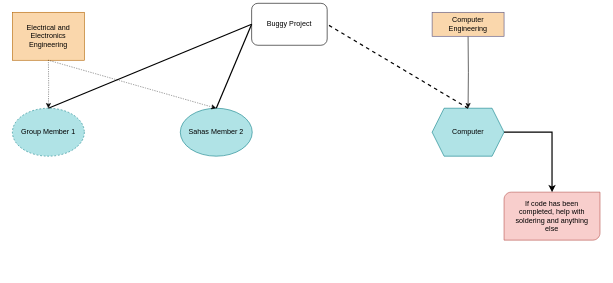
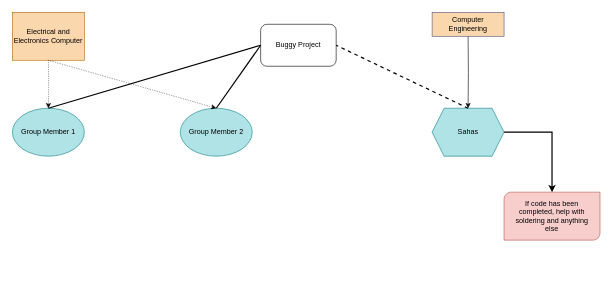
  <mxCell id="0" />
  <mxCell id="1" parent="0" />
- <mxCell id="2" value="Buggy Project" style="rounded=1;whiteSpace=wrap;html=1;" parent="1" vertex="1"><mxGeometry x="419" y="5" width="126" height="70" as="geometry" /></mxCell>
- <mxCell id="3" value="Group Member 1" style="ellipse;whiteSpace=wrap;html=1;fillColor=#b0e3e6;strokeColor=#0e8088;dashed=1;" parent="1" vertex="1"><mxGeometry x="20" y="180" width="120" height="80" as="geometry" /></mxCell>
- <mxCell id="4" value="Sahas Member 2" style="ellipse;whiteSpace=wrap;html=1;fillColor=#b0e3e6;strokeColor=#0e8088;" parent="1" vertex="1"><mxGeometry x="300" y="180" width="120" height="80" as="geometry" /></mxCell>
- <mxCell id="5" value="Computer" style="shape=hexagon;perimeter=hexagonPerimeter2;whiteSpace=wrap;html=1;fixedSize=1;fillColor=#b0e3e6;strokeColor=#0e8088;" parent="1" vertex="1"><mxGeometry x="720" y="180" width="120" height="80" as="geometry" /></mxCell>
+ <mxCell id="2" value="Buggy Project" style="rounded=1;whiteSpace=wrap;html=1;" parent="1" vertex="1"><mxGeometry x="434" y="40" width="126" height="70" as="geometry" /></mxCell>
+ <mxCell id="3" value="Group Member 1" style="ellipse;whiteSpace=wrap;html=1;fillColor=#b0e3e6;strokeColor=#0e8088;" parent="1" vertex="1"><mxGeometry x="20" y="180" width="120" height="80" as="geometry" /></mxCell>
+ <mxCell id="4" value="Group Member 2" style="ellipse;whiteSpace=wrap;html=1;fillColor=#b0e3e6;strokeColor=#0e8088;" parent="1" vertex="1"><mxGeometry x="300" y="180" width="120" height="80" as="geometry" /></mxCell>
+ <mxCell id="5" value="Sahas" style="shape=hexagon;perimeter=hexagonPerimeter2;whiteSpace=wrap;html=1;fixedSize=1;fillColor=#b0e3e6;strokeColor=#0e8088;" parent="1" vertex="1"><mxGeometry x="720" y="180" width="120" height="80" as="geometry" /></mxCell>
  <mxCell id="6" value="" style="endArrow=none;html=1;rounded=0;exitX=0.5;exitY=0;exitDx=0;exitDy=0;entryX=0;entryY=0.5;entryDx=0;entryDy=0;strokeWidth=2;" parent="1" source="4" target="2" edge="1"><mxGeometry width="50" height="50" relative="1" as="geometry"><mxPoint x="384" y="160" as="sourcePoint" /><mxPoint x="434" y="80" as="targetPoint" /></mxGeometry></mxCell>
  <mxCell id="7" value="" style="endArrow=none;html=1;rounded=0;exitX=0;exitY=0.5;exitDx=0;exitDy=0;entryX=0.5;entryY=0;entryDx=0;entryDy=0;strokeWidth=2;" parent="1" source="2" target="3" edge="1"><mxGeometry width="50" height="50" relative="1" as="geometry"><mxPoint x="470" y="220" as="sourcePoint" /><mxPoint x="470" y="270" as="targetPoint" /></mxGeometry></mxCell>
  <mxCell id="8" value="" style="endArrow=none;dashed=1;html=1;rounded=0;entryX=1;entryY=0.5;entryDx=0;entryDy=0;exitX=0.5;exitY=0;exitDx=0;exitDy=0;strokeWidth=2;" parent="1" source="5" target="2" edge="1"><mxGeometry width="50" height="50" relative="1" as="geometry"><mxPoint x="470" y="220" as="sourcePoint" /><mxPoint x="520" y="170" as="targetPoint" /></mxGeometry></mxCell>
  <mxCell id="9" style="edgeStyle=orthogonalEdgeStyle;rounded=0;orthogonalLoop=1;jettySize=auto;html=1;exitX=0.5;exitY=1;exitDx=0;exitDy=0;" parent="1" edge="1"><mxGeometry relative="1" as="geometry"><mxPoint x="1000" y="450" as="sourcePoint" /><mxPoint x="1000" y="450" as="targetPoint" /></mxGeometry></mxCell>
  <mxCell id="10" value="" style="verticalLabelPosition=bottom;verticalAlign=top;html=1;shape=mxgraph.basic.diag_round_rect;dx=6;whiteSpace=wrap;fillColor=#f8cecc;strokeColor=#b85450;" parent="1" vertex="1"><mxGeometry x="840" y="320" width="160" height="80" as="geometry" /></mxCell>
  <mxCell id="11" value="If code has been completed, help with soldering and anything else" style="text;html=1;align=center;verticalAlign=middle;whiteSpace=wrap;rounded=0;" parent="1" vertex="1"><mxGeometry x="850" y="330" width="140" height="60" as="geometry" /></mxCell>
  <mxCell id="12" style="edgeStyle=orthogonalEdgeStyle;rounded=0;orthogonalLoop=1;jettySize=auto;html=1;exitX=0.5;exitY=1;exitDx=0;exitDy=0;entryX=0.5;entryY=0;entryDx=0;entryDy=0;" parent="1" target="5" edge="1"><mxGeometry relative="1" as="geometry"><mxPoint x="860" y="180" as="targetPoint" /><mxPoint x="780" y="60" as="sourcePoint" /></mxGeometry></mxCell>
  <mxCell id="13" value="Computer Engineering" style="rounded=0;whiteSpace=wrap;html=1;fillColor=#fad7ac;strokeColor=#56517e;" parent="1" vertex="1"><mxGeometry x="720" y="20" width="120" height="40" as="geometry" /></mxCell>
  <mxCell id="14" style="edgeStyle=orthogonalEdgeStyle;rounded=0;orthogonalLoop=1;jettySize=auto;html=1;exitX=0.5;exitY=1;exitDx=0;exitDy=0;dashed=1;dashPattern=1 2;" parent="1" target="3" edge="1"><mxGeometry relative="1" as="geometry"><mxPoint y="100" as="sourcePoint" x="80" /></mxGeometry></mxCell>
- <mxCell id="15" value="Electrical and Electronics Engineering" style="rounded=0;whiteSpace=wrap;html=1;fillColor=#fad7ac;strokeColor=#b46504;" parent="1" vertex="1"><mxGeometry x="20" y="20" width="120" height="80" as="geometry" /></mxCell>
+ <mxCell id="15" value="Electrical and Electronics Computer" style="rounded=0;whiteSpace=wrap;html=1;fillColor=#fad7ac;strokeColor=#b46504;" parent="1" vertex="1"><mxGeometry x="20" y="20" width="120" height="80" as="geometry" /></mxCell>
  <mxCell id="16" value="" style="endArrow=classic;startArrow=none;html=1;rounded=0;exitX=0.5;exitY=1;exitDx=0;exitDy=0;dashed=1;dashPattern=1 2;startFill=0;" parent="1" edge="1"><mxGeometry width="50" height="50" relative="1" as="geometry"><mxPoint y="100" as="sourcePoint" x="80" /><mxPoint x="360" y="180" as="targetPoint" /></mxGeometry></mxCell>
  <mxCell id="17" style="edgeStyle=orthogonalEdgeStyle;rounded=0;orthogonalLoop=1;jettySize=auto;html=1;exitX=1;exitY=0.5;exitDx=0;exitDy=0;entryX=0.5;entryY=0;entryDx=0;entryDy=0;entryPerimeter=0;strokeWidth=2;" edge="1" parent="1" source="5" target="10"><mxGeometry relative="1" as="geometry" /></mxCell>
